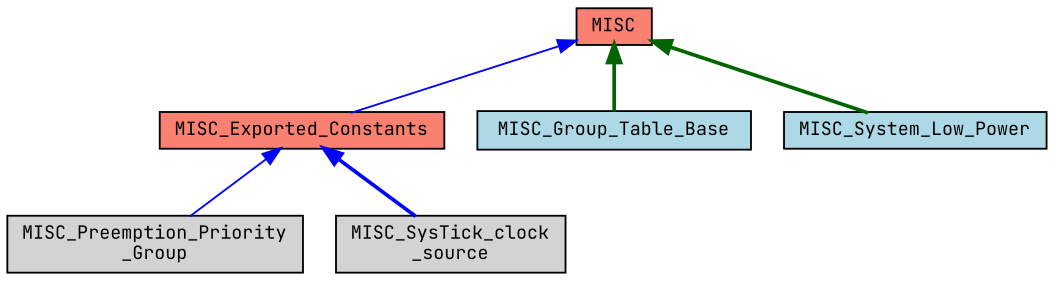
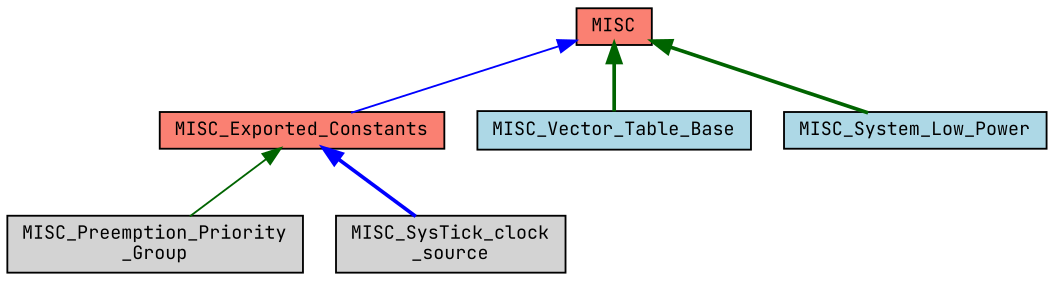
  digraph {
    fontname="JetBrains Mono"
    rankdir=TB
    node [color=black fillcolor=lightgrey fontname="JetBrains Mono" fontsize=10 shape=record style=filled]
    edge [color=blue dir=back fontname="JetBrains Mono" fontsize=10 labelfontname=Helvetica labelfontsize=10 shape=plaintext style=bold]
    n1 [height=0.2 label="MISC_Preemption_Priority\l_Group" width=0.4]
    n2 [fillcolor=salmon height=0.2 label=MISC width=0.4]
    n3 [fillcolor=salmon fontcolor=black height=0.2 label=MISC_Exported_Constants width=0.4]
-   n4 [fillcolor=lightblue height=0.2 label=MISC_Group_Table_Base width=0.4]
+   n4 [fillcolor=lightblue height=0.2 label=MISC_Vector_Table_Base width=0.4]
    n5 [fillcolor=lightblue height=0.2 label=MISC_System_Low_Power width=0.4]
    n6 [height=0.2 label="MISC_SysTick_clock\l_source" width=0.4]
    n2 -> n3 [style=solid]
    n2 -> n4 [color=darkgreen]
    n2 -> n5 [color=darkgreen]
-   n3 -> n1 [style=solid]
+   n3 -> n1 [color=darkgreen style=solid]
    n3 -> n6
  }
